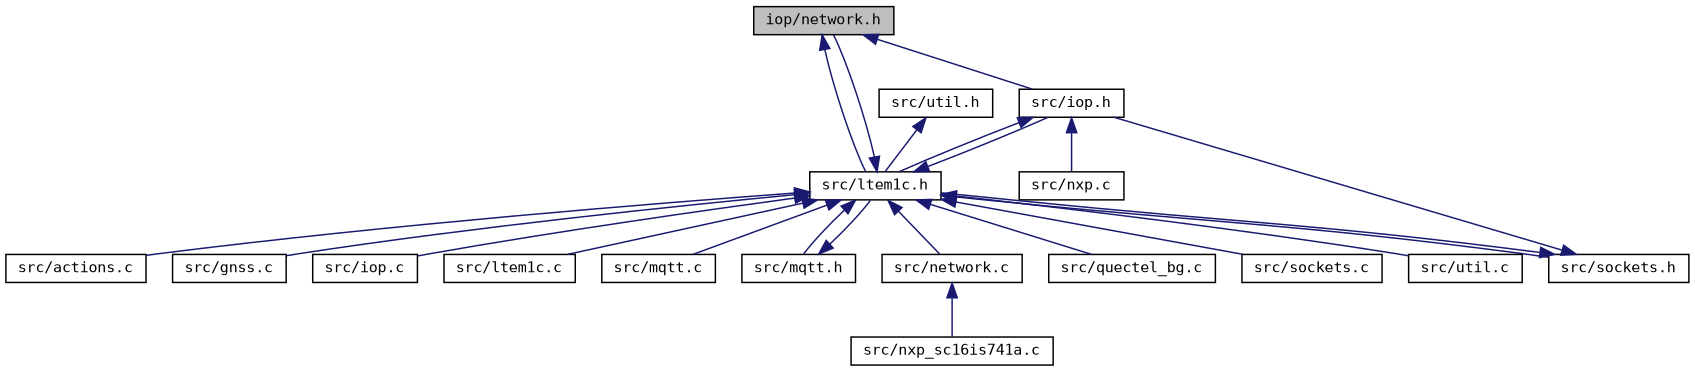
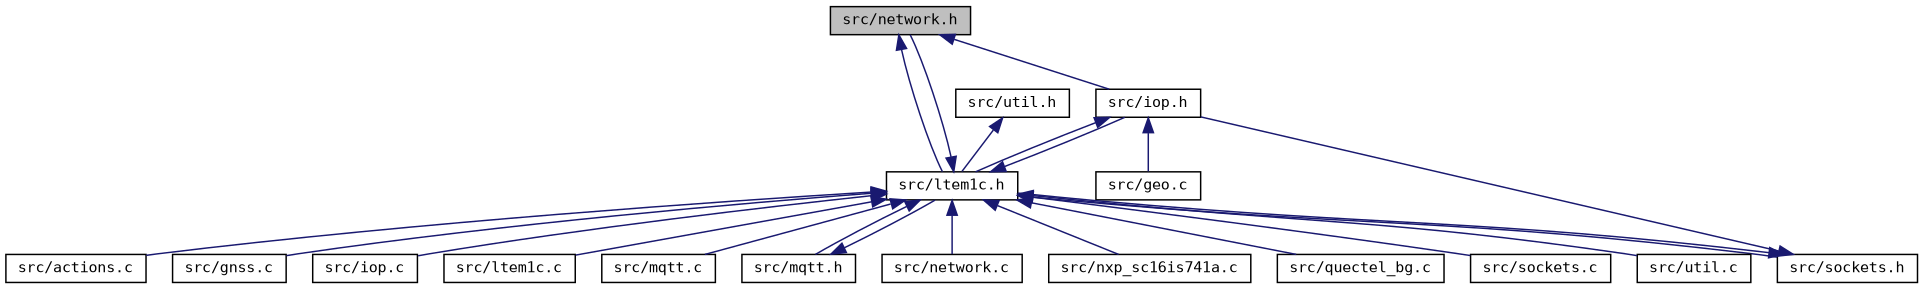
  digraph {
    fontname="DejaVu Sans Mono"
    node [color=black fillcolor=white fontname="DejaVu Sans Mono" fontsize=10 shape=record style=filled]
    edge [color=midnightblue dir=back fontname="DejaVu Sans Mono" fontsize=10 labelfontname=Helvetica labelfontsize=10 style=solid]
-   n1 [fillcolor=grey75 fontcolor=black height=0.2 label="iop/network.h" width=0.4]
+   n1 [fillcolor=grey75 fontcolor=black height=0.2 label="src/network.h" width=0.4]
    n2 [height=0.2 label="src/iop.h" width=0.4]
    n3 [height=0.2 label="src/ltem1c.h" width=0.4]
-   n4 [height=0.2 label="src/nxp.c" width=0.4]
+   n4 [height=0.2 label="src/geo.c" width=0.4]
    n5 [height=0.2 label="src/actions.c" width=0.4]
    n6 [height=0.2 label="src/gnss.c" width=0.4]
    n7 [height=0.2 label="src/iop.c" width=0.4]
    n8 [height=0.2 label="src/ltem1c.c" width=0.4]
    n9 [height=0.2 label="src/mqtt.c" width=0.4]
    n10 [height=0.2 label="src/mqtt.h" width=0.4]
    n11 [height=0.2 label="src/network.c" width=0.4]
    n12 [height=0.2 label="src/nxp_sc16is741a.c" width=0.4]
    n13 [height=0.2 label="src/quectel_bg.c" width=0.4]
    n14 [height=0.2 label="src/sockets.c" width=0.4]
    n15 [height=0.2 label="src/sockets.h" width=0.4]
    n16 [height=0.2 label="src/util.c" width=0.4]
    n17 [height=0.2 label="src/util.h" width=0.4]
    n1 -> n2
    n1 -> n3
    n2 -> n3
    n2 -> n4
    n3 -> n1
    n3 -> n2
    n3 -> n5
    n3 -> n6
    n3 -> n7
    n3 -> n8
    n3 -> n9
    n3 -> n10
    n3 -> n11
-   n11 -> n12
+   n3 -> n12
    n3 -> n13
    n3 -> n14
    n3 -> n15
    n3 -> n16
    n10 -> n3
    n15 -> n2
    n15 -> n3
    n17 -> n3
  }
